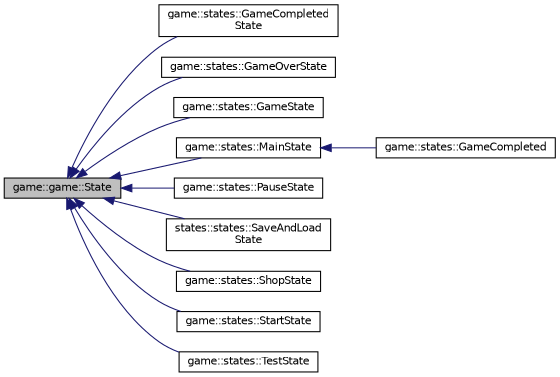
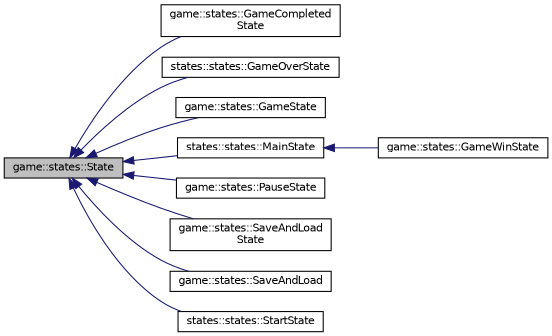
  digraph {
    rankdir=LR
    node [color=black fillcolor=white fontname=Helvetica fontsize=10 shape=record style=filled]
    edge [color=midnightblue dir=back fontname=Helvetica fontsize=10 labelfontname=Helvetica labelfontsize=10 style=solid]
-   n1 [fillcolor=grey75 fontcolor=black height=0.2 label="game::game::State" width=0.4]
+   n1 [fillcolor=grey75 fontcolor=black height=0.2 label="game::states::State" width=0.4]
    n2 [height=0.2 label="game::states::GameCompleted\lState" width=0.4]
-   n3 [height=0.2 label="game::states::GameOverState" width=0.4]
+   n3 [height=0.2 label="states::states::GameOverState" width=0.4]
    n4 [height=0.2 label="game::states::GameState" width=0.4]
-   n5 [height=0.2 label="game::states::MainState" width=0.4]
+   n5 [height=0.2 label="states::states::MainState" width=0.4]
    n6 [height=0.2 label="game::states::PauseState" width=0.4]
-   n7 [height=0.2 label="states::states::SaveAndLoad\lState" width=0.4]
-   n8 [height=0.2 label="game::states::ShopState" width=0.4]
-   n9 [height=0.2 label="game::states::StartState" width=0.4]
-   n10 [height=0.2 label="game::states::TestState" width=0.4]
-   n11 [height=0.2 label="game::states::GameCompleted" width=0.4]
+   n7 [height=0.2 label="game::states::SaveAndLoad\lState" width=0.4]
+   n8 [height=0.2 label="game::states::SaveAndLoad" width=0.4]
+   n9 [height=0.2 label="states::states::StartState" width=0.4]
+   n11 [height=0.2 label="game::states::GameWinState" width=0.4]
    n1 -> n2
    n1 -> n3
    n1 -> n4
    n1 -> n5
    n1 -> n6
    n1 -> n7
    n1 -> n8
    n1 -> n9
-   n1 -> n10
    n5 -> n11
  }
